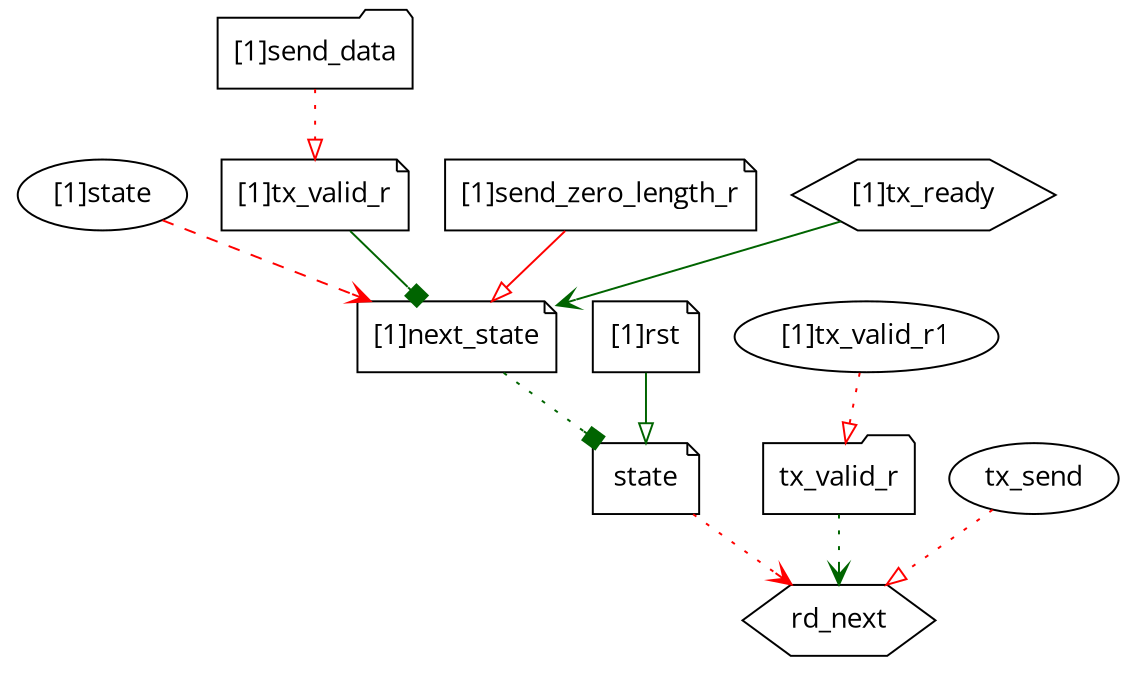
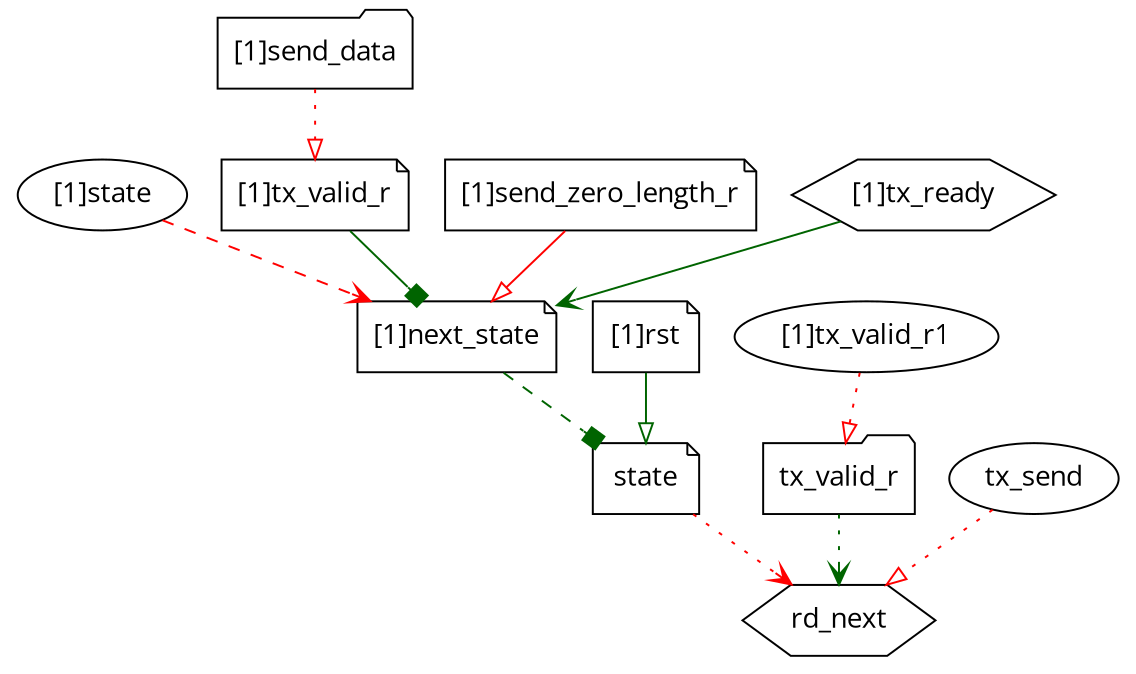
  strict digraph {
    fontname="Open Sans"
    node [complexity=2 fontname="Open Sans" shape=note]
    edge [arrowhead=onormal color=red fontname="Open Sans" style=dotted]
    "[1]state" [complexity=6 importance=0.522334391279 rank=0.0870557318798 shape=ellipse]
    "[1]next_state" [complexity=3 importance=0.0706679119122 rank=0.0235559706374]
    state [complexity=1 importance=0.0450752451416 rank=0.0450752451416]
    rd_next [complexity=0 importance=0.0174162372483 rank=0.0 shape=hexagon]
    "[1]tx_valid_r" [complexity=6 importance=0.0964485007898 rank=0.0160747501316]
    "[1]rst" [importance=0.103361516599 rank=0.0516807582996]
    "[1]send_data" [complexity=9 importance=0.295882673965 rank=0.0328758526627 shape=folder]
    tx_valid_r [importance=0.0431968261259 rank=0.021598413063 shape=folder]
    "[1]send_zero_length_r" [complexity=5 importance=0.161152428759 rank=0.0322304857517]
    n10 [importance=0.0306272635641 label=tx_send rank=0.0153136317821 shape=ellipse]
    "[1]tx_valid_r1" [complexity=4 importance=0.0683357362755 rank=0.0170839340689 shape=ellipse]
    "[1]tx_ready" [complexity=8 importance=0.225214762052 rank=0.0281518452566 shape=hexagon]
    "[1]state" -> "[1]next_state" [arrowhead=vee style=dashed]
-   "[1]next_state" -> state [arrowhead=box color=darkgreen]
+   "[1]next_state" -> state [arrowhead=box color=darkgreen style=dashed]
    state -> rd_next [arrowhead=vee]
    "[1]tx_valid_r" -> "[1]next_state" [arrowhead=box color=darkgreen style=solid]
    "[1]rst" -> state [color=darkgreen style=solid]
    "[1]send_data" -> "[1]tx_valid_r"
    tx_valid_r -> rd_next [arrowhead=vee color=darkgreen]
    "[1]send_zero_length_r" -> "[1]next_state" [style=solid]
    n10 -> rd_next
    "[1]tx_valid_r1" -> tx_valid_r
    "[1]tx_ready" -> "[1]next_state" [arrowhead=vee color=darkgreen style=solid]
  }
